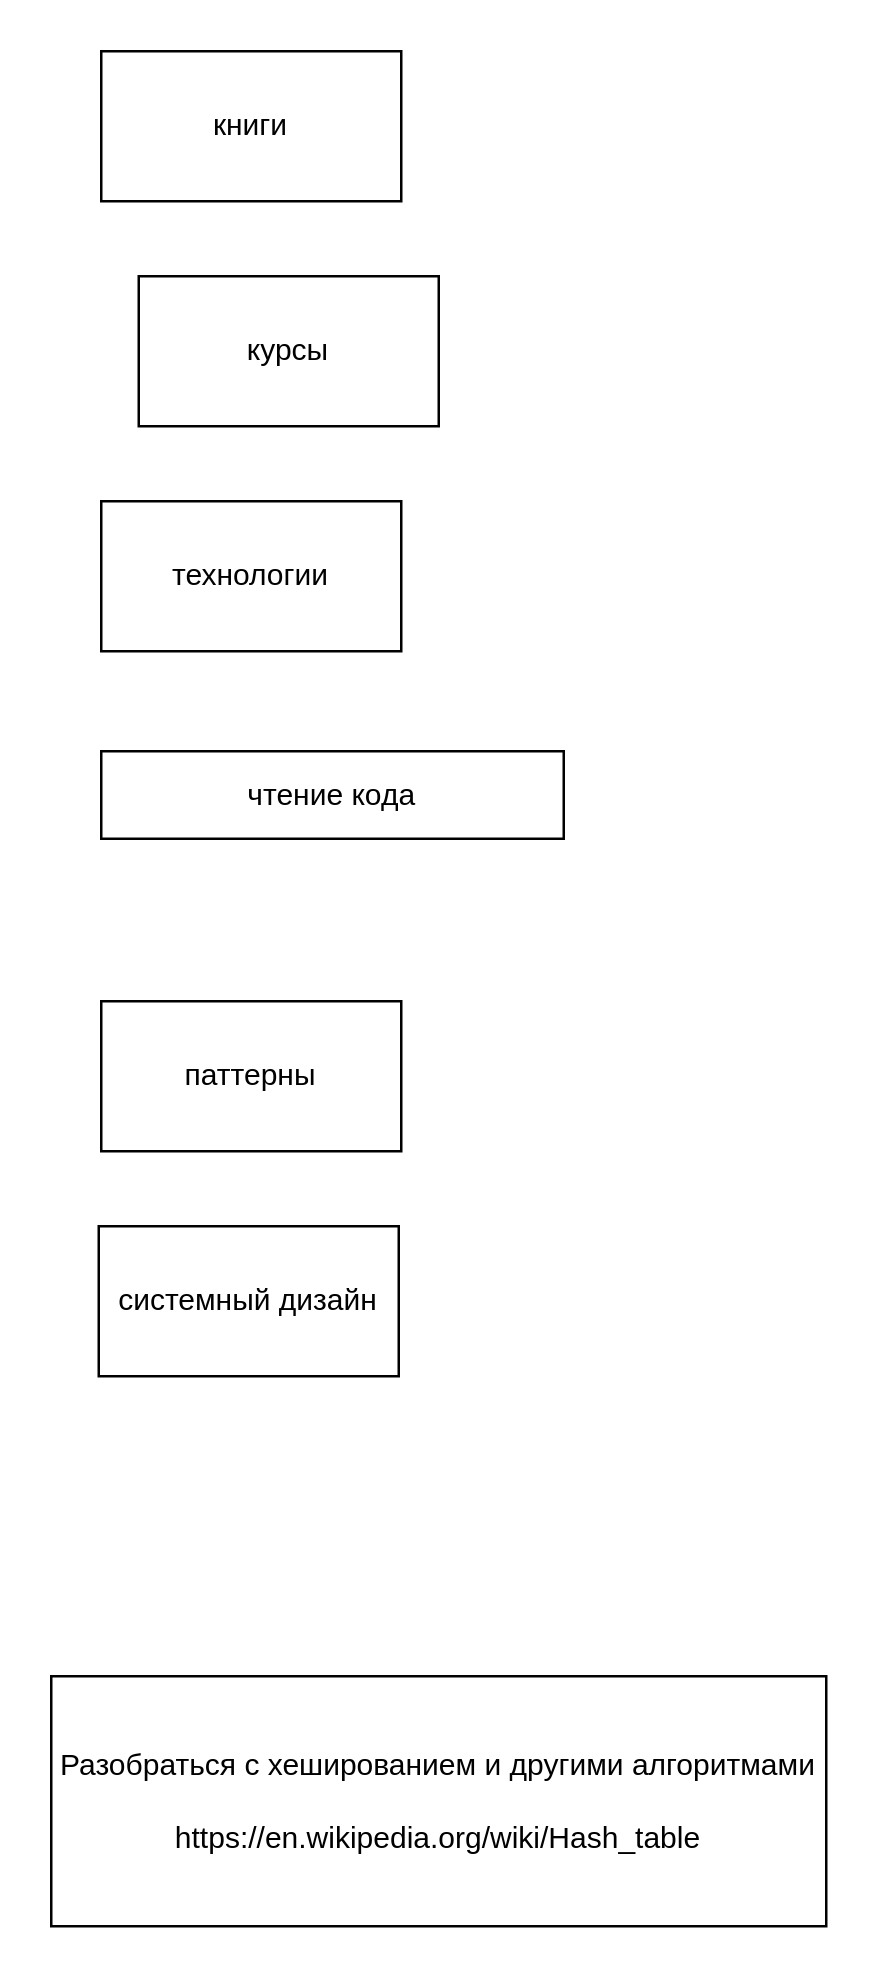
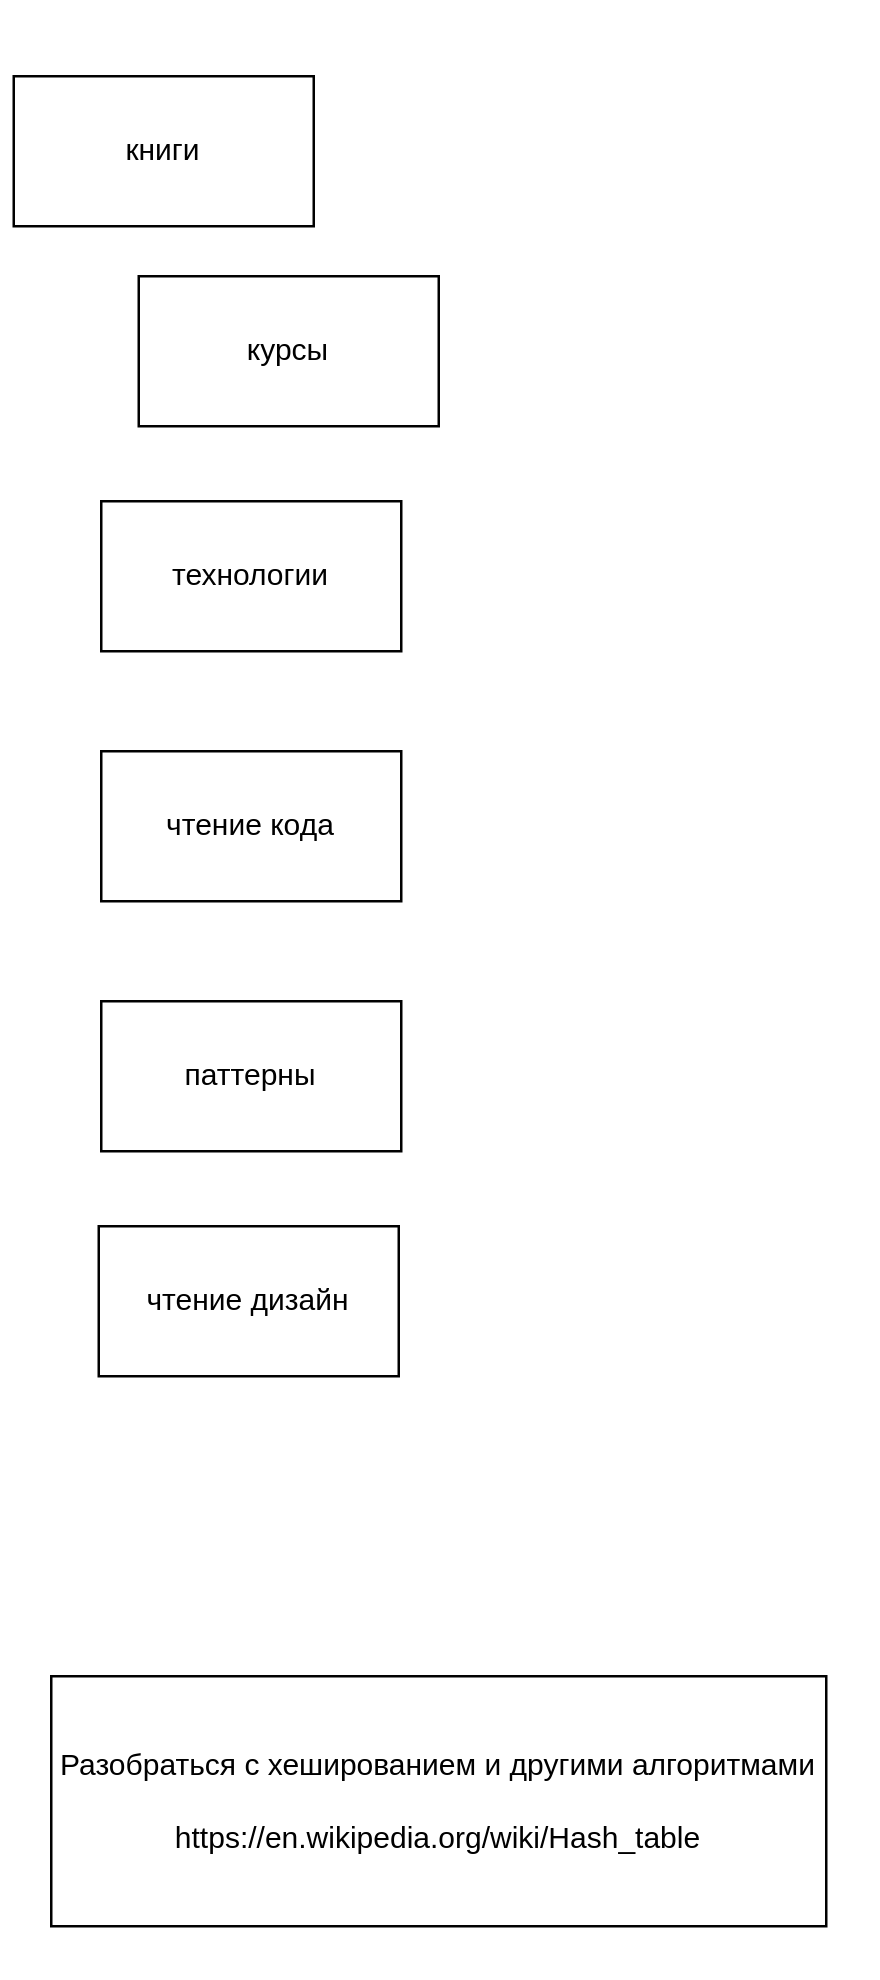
  <mxCell id="0" />
  <mxCell id="1" parent="0" />
- <mxCell id="2" value="книги&lt;br&gt;" style="rounded=0;whiteSpace=wrap;html=1;" vertex="1" parent="1"><mxGeometry x="40" y="20" width="120" height="60" as="geometry" /></mxCell>
+ <mxCell id="2" value="книги&lt;br&gt;" style="rounded=0;whiteSpace=wrap;html=1;" vertex="1" parent="1"><mxGeometry x="5" y="30" width="120" height="60" as="geometry" /></mxCell>
  <mxCell id="3" value="курсы" style="rounded=0;whiteSpace=wrap;html=1;" vertex="1" parent="1"><mxGeometry x="55" y="110" width="120" height="60" as="geometry" /></mxCell>
  <mxCell id="4" value="технологии" style="rounded=0;whiteSpace=wrap;html=1;" vertex="1" parent="1"><mxGeometry x="40" y="200" width="120" height="60" as="geometry" /></mxCell>
- <mxCell id="5" value="чтение кода" style="rounded=0;whiteSpace=wrap;html=1;" vertex="1" parent="1"><mxGeometry x="40" y="300" width="185" height="35" as="geometry" /></mxCell>
+ <mxCell id="5" value="чтение кода" style="rounded=0;whiteSpace=wrap;html=1;" vertex="1" parent="1"><mxGeometry x="40" y="300" width="120" height="60" as="geometry" /></mxCell>
  <mxCell id="6" value="паттерны" style="rounded=0;whiteSpace=wrap;html=1;" vertex="1" parent="1"><mxGeometry x="40" y="400" width="120" height="60" as="geometry" /></mxCell>
- <mxCell id="7" value="системный дизайн" style="rounded=0;whiteSpace=wrap;html=1;" vertex="1" parent="1"><mxGeometry x="39" y="490" width="120" height="60" as="geometry" /></mxCell>
+ <mxCell id="7" value="чтение дизайн" style="rounded=0;whiteSpace=wrap;html=1;" vertex="1" parent="1"><mxGeometry x="39" y="490" width="120" height="60" as="geometry" /></mxCell>
  <mxCell id="8" value="Разобраться с хешированием и другими алгоритмами&lt;br&gt;&lt;br&gt;https://en.wikipedia.org/wiki/Hash_table" style="rounded=0;whiteSpace=wrap;html=1;" vertex="1" parent="1"><mxGeometry x="20" y="670" width="310" height="100" as="geometry" /></mxCell>
